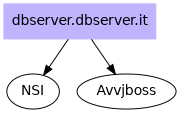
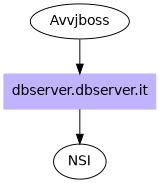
  digraph {
    fontname="DejaVu Sans"
    node [fontname="DejaVu Sans"]
    edge [fontname="DejaVu Sans"]
    n1 [color=".7 .3 1.0" height=0.5 label="dbserver.dbserver.it" shape=box style=filled width=1.3333]
    NSI [height=0.5 width=0.75]
    Avvjboss [height=0.5 width=1.2277]
    n1 -> NSI
-   n1 -> Avvjboss
+   Avvjboss -> n1
  }
